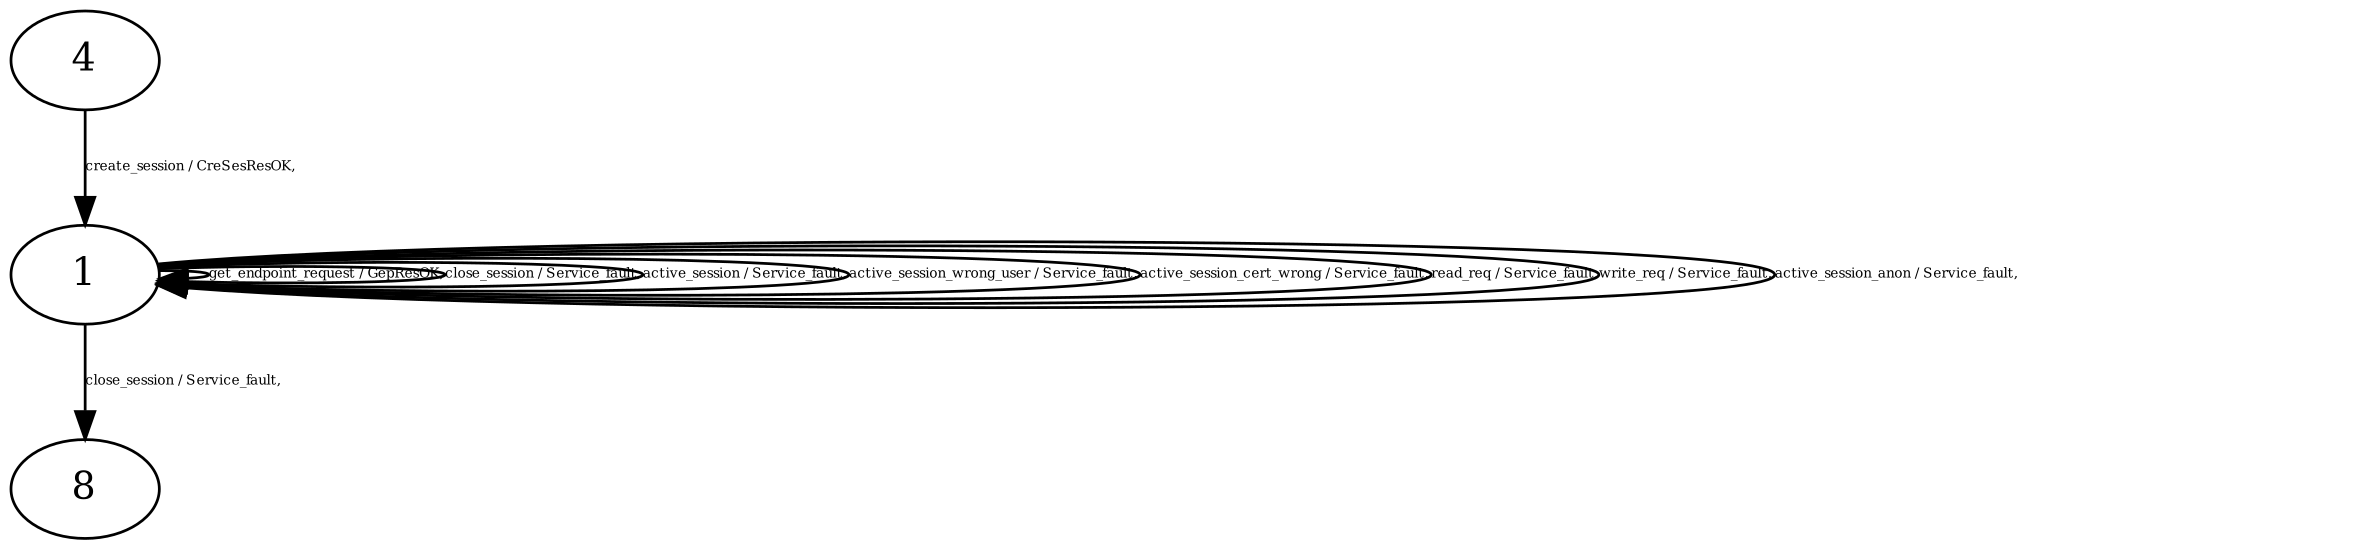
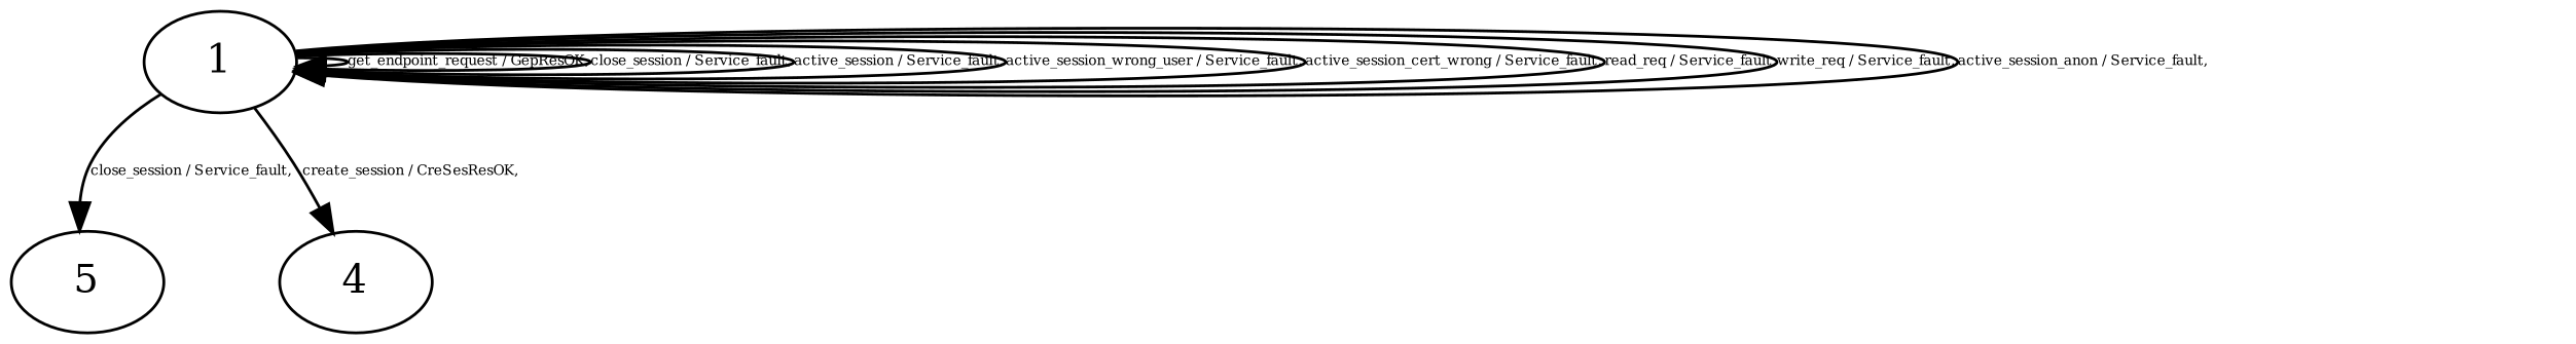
  digraph {
    node [fillcolor=white shape=ellipse style=filled]
    edge [fontsize=5]
    1
-   5 [label=8]
+   5
    4
    1 -> 1 [label="get_endpoint_request / GepResOK,"]
    1 -> 1 [label="close_session / Service_fault,"]
    1 -> 1 [label="active_session / Service_fault,"]
    1 -> 1 [label="active_session_wrong_user / Service_fault,"]
    1 -> 1 [label="active_session_cert_wrong / Service_fault,"]
    1 -> 1 [label="read_req / Service_fault,"]
    1 -> 1 [label="write_req / Service_fault,"]
    1 -> 1 [label="active_session_anon / Service_fault,"]
    1 -> 5 [label="close_session / Service_fault,"]
-   4 -> 1 [label="create_session / CreSesResOK,"]
+   1 -> 4 [label="create_session / CreSesResOK,"]
  }
